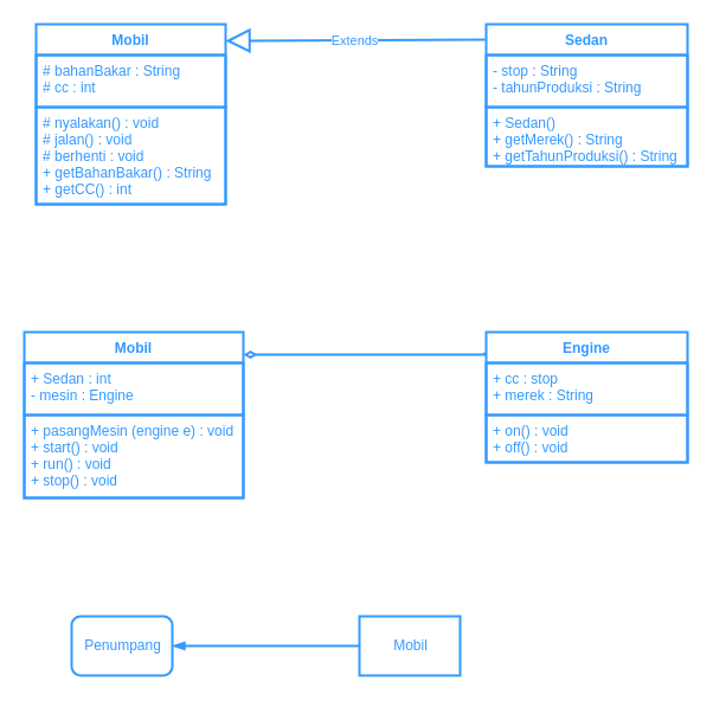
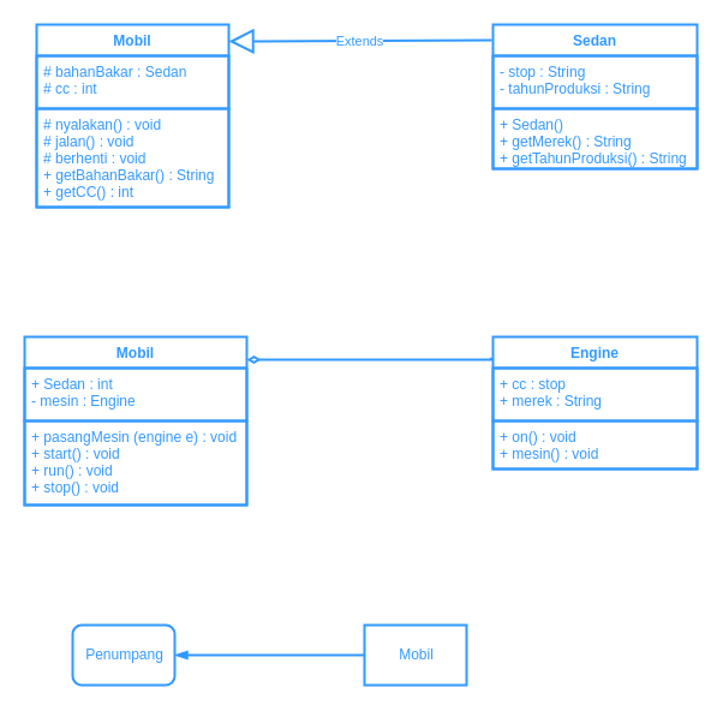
  <mxCell id="0" />
  <mxCell id="1" parent="0" />
  <mxCell id="2" value="Mobil" style="swimlane;fontStyle=1;align=center;verticalAlign=top;childLayout=stackLayout;horizontal=1;startSize=26;horizontalStack=0;resizeParent=1;resizeParentMax=0;resizeLast=0;collapsible=1;marginBottom=0;strokeColor=#3399FF;strokeWidth=2;fontColor=#3399FF;" vertex="1" parent="1"><mxGeometry x="30" y="20" width="160" height="152" as="geometry" /></mxCell>
- <mxCell id="3" value="# bahanBakar : String&#10;# cc : int" style="text;strokeColor=#3399FF;fillColor=none;align=left;verticalAlign=top;spacingLeft=4;spacingRight=4;overflow=hidden;rotatable=0;points=[[0,0.5],[1,0.5]];portConstraint=eastwest;strokeWidth=2;fontColor=#3399FF;" vertex="1" parent="2"><mxGeometry y="26" width="160" height="44" as="geometry" /></mxCell>
+ <mxCell id="3" value="# bahanBakar : Sedan&#10;# cc : int" style="text;strokeColor=#3399FF;fillColor=none;align=left;verticalAlign=top;spacingLeft=4;spacingRight=4;overflow=hidden;rotatable=0;points=[[0,0.5],[1,0.5]];portConstraint=eastwest;strokeWidth=2;fontColor=#3399FF;" vertex="1" parent="2"><mxGeometry y="26" width="160" height="44" as="geometry" /></mxCell>
  <mxCell id="4" value="# nyalakan() : void&#10;# jalan() : void&#10;# berhenti : void&#10;+ getBahanBakar() : String&#10;+ getCC() : int" style="text;strokeColor=#3399FF;fillColor=none;align=left;verticalAlign=top;spacingLeft=4;spacingRight=4;overflow=hidden;rotatable=0;points=[[0,0.5],[1,0.5]];portConstraint=eastwest;strokeWidth=2;fontColor=#3399FF;" vertex="1" parent="2"><mxGeometry y="70" width="160" height="82" as="geometry" /></mxCell>
  <mxCell id="5" value="Sedan" style="swimlane;fontStyle=1;align=center;verticalAlign=top;childLayout=stackLayout;horizontal=1;startSize=26;horizontalStack=0;resizeParent=1;resizeParentMax=0;resizeLast=0;collapsible=1;marginBottom=0;strokeColor=#3399FF;strokeWidth=2;fontColor=#3399FF;" vertex="1" parent="1"><mxGeometry x="410" y="20" width="170" height="120" as="geometry" /></mxCell>
  <mxCell id="6" value="- stop : String&#10;- tahunProduksi : String" style="text;strokeColor=#3399FF;fillColor=none;align=left;verticalAlign=top;spacingLeft=4;spacingRight=4;overflow=hidden;rotatable=0;points=[[0,0.5],[1,0.5]];portConstraint=eastwest;strokeWidth=2;fontColor=#3399FF;" vertex="1" parent="5"><mxGeometry y="26" width="170" height="44" as="geometry" /></mxCell>
  <mxCell id="7" value="+ Sedan()&#10;+ getMerek() : String&#10;+ getTahunProduksi() : String" style="text;strokeColor=#3399FF;fillColor=none;align=left;verticalAlign=top;spacingLeft=4;spacingRight=4;overflow=hidden;rotatable=0;points=[[0,0.5],[1,0.5]];portConstraint=eastwest;strokeWidth=2;fontColor=#3399FF;" vertex="1" parent="5"><mxGeometry y="70" width="170" height="50" as="geometry" /></mxCell>
  <mxCell id="8" value="Extends" style="endArrow=block;endSize=16;endFill=0;html=1;rounded=0;exitX=-0.005;exitY=0.109;exitDx=0;exitDy=0;exitPerimeter=0;strokeColor=#3399FF;strokeWidth=2;fontColor=#3399FF;" edge="1" parent="1" source="5"><mxGeometry width="160" relative="1" as="geometry"><mxPoint x="410" y="40" as="sourcePoint" /><mxPoint x="190" y="34" as="targetPoint" /></mxGeometry></mxCell>
  <mxCell id="9" style="edgeStyle=orthogonalEdgeStyle;rounded=0;orthogonalLoop=1;jettySize=auto;html=1;entryX=-0.009;entryY=0.157;entryDx=0;entryDy=0;entryPerimeter=0;fontColor=#3399FF;strokeColor=#3399FF;strokeWidth=2;startArrow=diamondThin;startFill=0;endArrow=none;endFill=0;" edge="1" parent="1" source="10" target="13"><mxGeometry relative="1" as="geometry"><Array as="points"><mxPoint x="280" y="299" /><mxPoint x="280" y="299" /></Array></mxGeometry></mxCell>
  <mxCell id="10" value="Mobil" style="swimlane;fontStyle=1;align=center;verticalAlign=top;childLayout=stackLayout;horizontal=1;startSize=26;horizontalStack=0;resizeParent=1;resizeParentMax=0;resizeLast=0;collapsible=1;marginBottom=0;strokeColor=#3399FF;strokeWidth=2;fontColor=#3399FF;" vertex="1" parent="1"><mxGeometry x="20" y="280" width="185" height="140" as="geometry" /></mxCell>
  <mxCell id="11" value="+ Sedan : int &#10;- mesin : Engine" style="text;strokeColor=#3399FF;fillColor=none;align=left;verticalAlign=top;spacingLeft=4;spacingRight=4;overflow=hidden;rotatable=0;points=[[0,0.5],[1,0.5]];portConstraint=eastwest;strokeWidth=2;fontColor=#3399FF;" vertex="1" parent="10"><mxGeometry y="26" width="185" height="44" as="geometry" /></mxCell>
  <mxCell id="12" value="+ pasangMesin (engine e) : void&#10;+ start() : void&#10;+ run() : void&#10;+ stop() : void" style="text;strokeColor=#3399FF;fillColor=none;align=left;verticalAlign=top;spacingLeft=4;spacingRight=4;overflow=hidden;rotatable=0;points=[[0,0.5],[1,0.5]];portConstraint=eastwest;strokeWidth=2;fontColor=#3399FF;" vertex="1" parent="10"><mxGeometry y="70" width="185" height="70" as="geometry" /></mxCell>
  <mxCell id="13" value="Engine" style="swimlane;fontStyle=1;align=center;verticalAlign=top;childLayout=stackLayout;horizontal=1;startSize=26;horizontalStack=0;resizeParent=1;resizeParentMax=0;resizeLast=0;collapsible=1;marginBottom=0;strokeColor=#3399FF;strokeWidth=2;fontColor=#3399FF;" vertex="1" parent="1"><mxGeometry x="410" y="280" width="170" height="110" as="geometry" /></mxCell>
  <mxCell id="14" value="+ cc : stop&#10;+ merek : String" style="text;strokeColor=#3399FF;fillColor=none;align=left;verticalAlign=top;spacingLeft=4;spacingRight=4;overflow=hidden;rotatable=0;points=[[0,0.5],[1,0.5]];portConstraint=eastwest;strokeWidth=2;fontColor=#3399FF;" vertex="1" parent="13"><mxGeometry y="26" width="170" height="44" as="geometry" /></mxCell>
- <mxCell id="15" value="+ on() : void&#10;+ off() : void" style="text;strokeColor=#3399FF;fillColor=none;align=left;verticalAlign=top;spacingLeft=4;spacingRight=4;overflow=hidden;rotatable=0;points=[[0,0.5],[1,0.5]];portConstraint=eastwest;strokeWidth=2;fontColor=#3399FF;" vertex="1" parent="13"><mxGeometry y="70" width="170" height="40" as="geometry" /></mxCell>
+ <mxCell id="15" value="+ on() : void&#10;+ mesin() : void" style="text;strokeColor=#3399FF;fillColor=none;align=left;verticalAlign=top;spacingLeft=4;spacingRight=4;overflow=hidden;rotatable=0;points=[[0,0.5],[1,0.5]];portConstraint=eastwest;strokeWidth=2;fontColor=#3399FF;" vertex="1" parent="13"><mxGeometry y="70" width="170" height="40" as="geometry" /></mxCell>
  <mxCell id="16" value="" style="edgeStyle=orthogonalEdgeStyle;rounded=0;orthogonalLoop=1;jettySize=auto;html=1;fontColor=#3399FF;startArrow=blockThin;startFill=1;endArrow=none;endFill=0;strokeColor=#3399FF;strokeWidth=2;" edge="1" parent="1" source="17" target="18"><mxGeometry relative="1" as="geometry" /></mxCell>
  <mxCell id="17" value="Penumpang" style="html=1;fontColor=#3399FF;strokeColor=#3399FF;strokeWidth=2;rounded=1;" vertex="1" parent="1"><mxGeometry x="60" y="520" width="85" height="50" as="geometry" /></mxCell>
  <mxCell id="18" value="Mobil" style="html=1;fontColor=#3399FF;strokeColor=#3399FF;strokeWidth=2;" vertex="1" parent="1"><mxGeometry x="303" y="520" width="85" height="50" as="geometry" /></mxCell>
